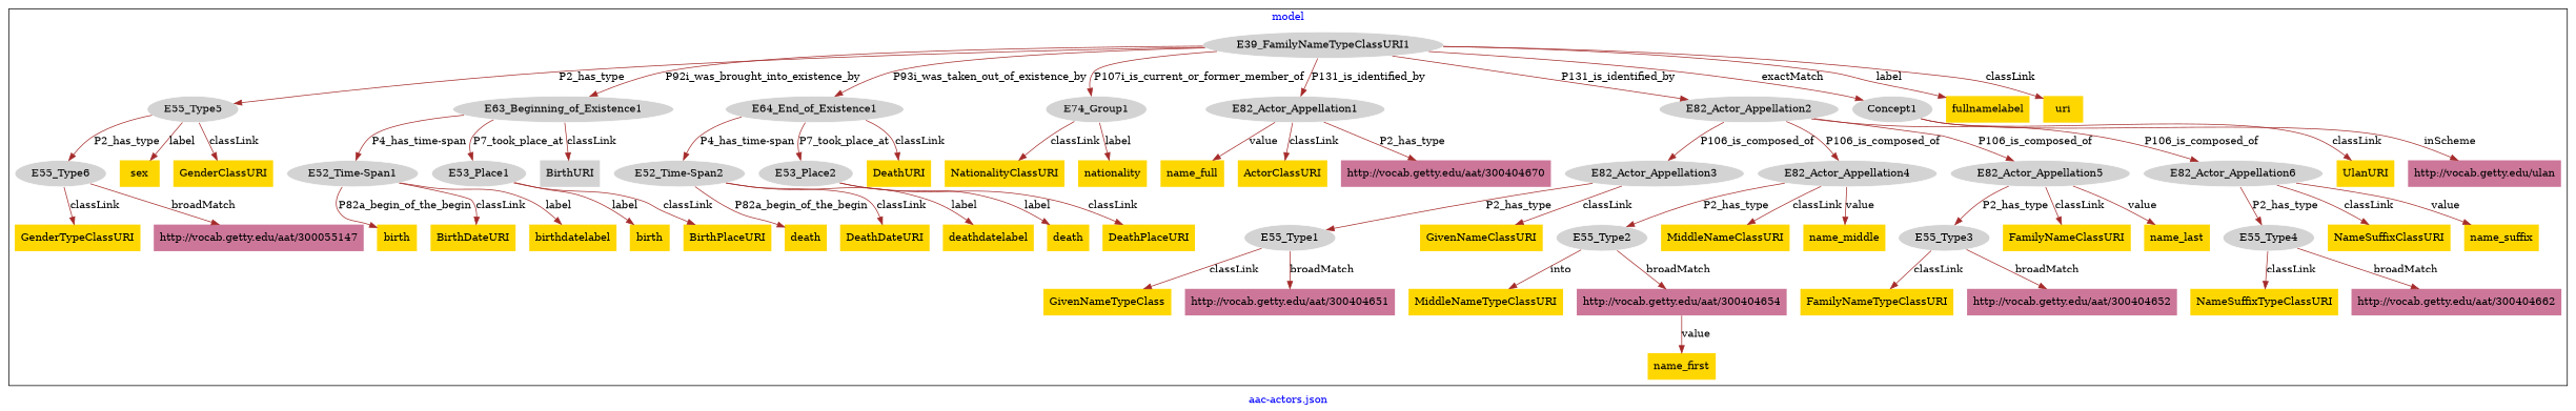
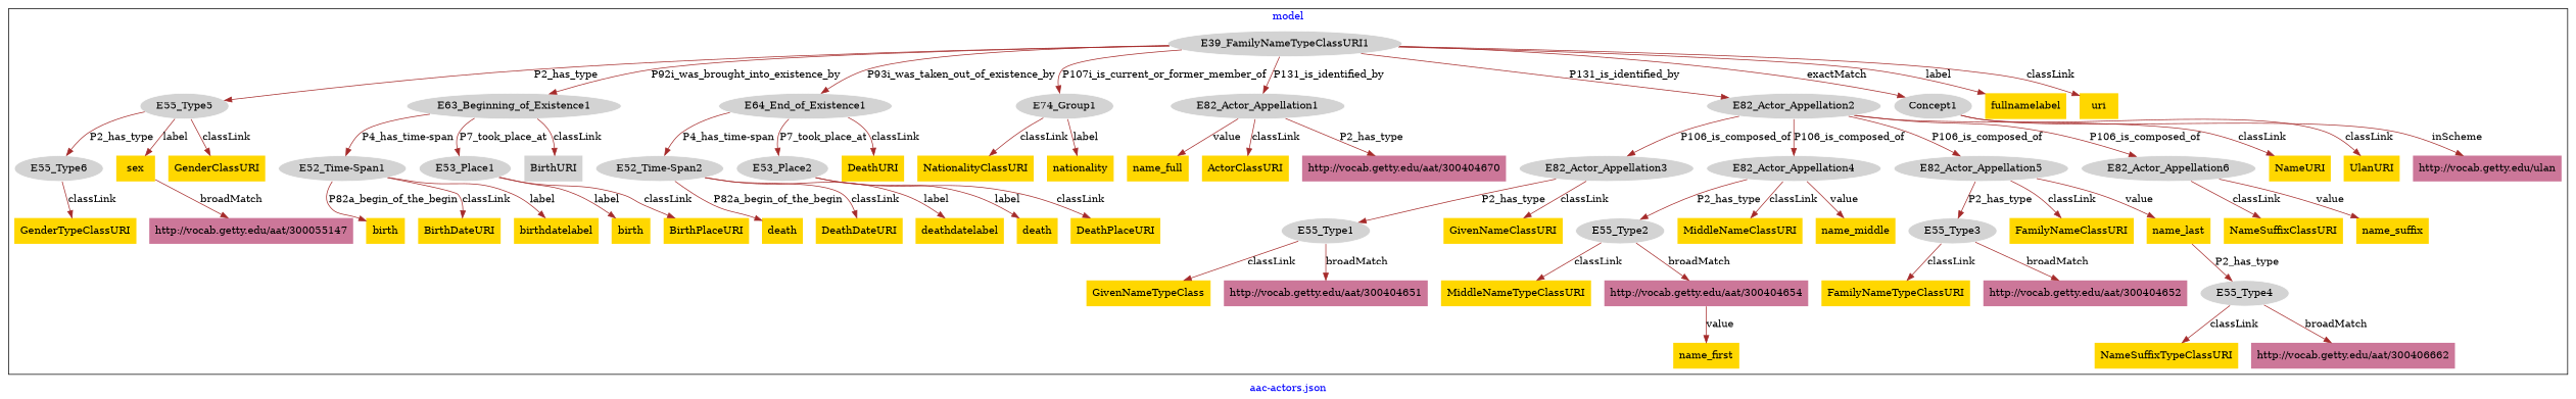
  digraph {
    fontcolor=blue
    label="aac-actors.json"
    remincross=true
    node [fillcolor=gold style=filled shape=plaintext]
    edge [color=brown fontcolor=black]
    n1 [color=white fillcolor=lightgray label=E39_FamilyNameTypeClassURI1 shape=""]
    n2 [color=white fillcolor=lightgray label=E55_Type5 shape=""]
    n3 [color=white fillcolor=lightgray label=E63_Beginning_of_Existence1 shape=""]
    n4 [color=white fillcolor=lightgray label=E64_End_of_Existence1 shape=""]
    n5 [color=white fillcolor=lightgray label=E74_Group1 shape=""]
    n6 [color=white fillcolor=lightgray label=E82_Actor_Appellation1 shape=""]
    n7 [color=white fillcolor=lightgray label=E82_Actor_Appellation2 shape=""]
    n8 [color=white fillcolor=lightgray label=Concept1 shape=""]
    n9 [color=white fillcolor=lightgray label=E55_Type6 shape=""]
    n10 [color=white fillcolor=lightgray label="E52_Time-Span1" shape=""]
    n11 [color=white fillcolor=lightgray label=E53_Place1 shape=""]
    n12 [color=white fillcolor=lightgray label="E52_Time-Span2" shape=""]
    n13 [color=white fillcolor=lightgray label=E53_Place2 shape=""]
    n14 [color=white fillcolor=lightgray label=E82_Actor_Appellation3 shape=""]
    n15 [color=white fillcolor=lightgray label=E82_Actor_Appellation4 shape=""]
    n16 [color=white fillcolor=lightgray label=E82_Actor_Appellation5 shape=""]
    n17 [color=white fillcolor=lightgray label=E82_Actor_Appellation6 shape=""]
    n18 [color=white fillcolor=lightgray label=E55_Type1 shape=""]
    n19 [color=white fillcolor=lightgray label=E55_Type2 shape=""]
    n20 [color=white fillcolor=lightgray label=E55_Type3 shape=""]
    n21 [color=white fillcolor=lightgray label=E55_Type4 shape=""]
    n22 [label=MiddleNameClassURI]
    n23 [label=DeathURI]
    n24 [label=NationalityClassURI]
    n25 [label=sex]
    n26 [label=nationality]
    n27 [label=GivenNameTypeClass]
    n28 [label=birth]
    n29 [label=name_full]
    n30 [label=name_first]
    n31 [label=UlanURI]
    n32 [label=GenderTypeClassURI]
    n33 [label=NameSuffixClassURI]
    n34 [label=GenderClassURI]
    n35 [label=MiddleNameTypeClassURI]
    n36 [fillcolor=lightgray label=BirthURI]
    n37 [label=death]
    n38 [label=name_middle]
    n39 [label=FamilyNameClassURI]
    n40 [label=FamilyNameTypeClassURI]
    n41 [label=NameSuffixTypeClassURI]
    n42 [label=birth]
    n43 [label=ActorClassURI]
    n44 [label=name_last]
    n45 [label=death]
    n46 [label=name_suffix]
    n47 [label=fullnamelabel]
+   n48 [label=NameURI]
    n49 [label=DeathDateURI]
    n50 [label=BirthPlaceURI]
    n51 [label=deathdatelabel]
    n52 [label=BirthDateURI]
    n53 [label=DeathPlaceURI]
    n54 [label=GivenNameClassURI]
    n55 [label=birthdatelabel]
    n56 [label=uri]
    n57 [fillcolor="#CC7799" label="http://vocab.getty.edu/aat/300404670"]
-   n58 [fillcolor="#CC7799" label="http://vocab.getty.edu/aat/300404662"]
+   n58 [fillcolor="#CC7799" label="http://vocab.getty.edu/aat/300406662"]
    n59 [fillcolor="#CC7799" label="http://vocab.getty.edu/aat/300404651"]
    n60 [fillcolor="#CC7799" label="http://vocab.getty.edu/aat/300404652"]
    n61 [fillcolor="#CC7799" label="http://vocab.getty.edu/aat/300404654"]
    n62 [fillcolor="#CC7799" label="http://vocab.getty.edu/ulan"]
    n63 [fillcolor="#CC7799" label="http://vocab.getty.edu/aat/300055147"]
    subgraph cluster_1 {
      label=model
      n1
      n2
      n3
      n4
      n5
      n6
      n7
      n8
      n9
      n10
      n11
      n12
      n13
      n14
      n15
      n16
      n17
      n18
      n19
      n20
      n21
      n22
      n23
      n24
      n25
      n26
      n27
      n28
      n29
      n30
      n31
      n32
      n33
      n34
      n35
      n36
      n37
      n38
      n39
      n40
      n41
      n42
      n43
      n44
      n45
      n46
      n47
+     n48
      n49
      n50
      n51
      n52
      n53
      n54
      n55
      n56
      n57
      n58
      n59
      n60
      n61
      n62
      n63
    }
    n1 -> n2 [label=P2_has_type]
    n1 -> n3 [label=P92i_was_brought_into_existence_by]
    n1 -> n4 [label=P93i_was_taken_out_of_existence_by]
    n1 -> n5 [label=P107i_is_current_or_former_member_of]
    n1 -> n6 [label=P131_is_identified_by]
    n1 -> n7 [label=P131_is_identified_by]
    n1 -> n8 [label=exactMatch]
    n1 -> n47 [label=label]
    n1 -> n56 [label=classLink]
    n2 -> n9 [label=P2_has_type]
    n2 -> n25 [label=label]
    n2 -> n34 [label=classLink]
    n3 -> n10 [label="P4_has_time-span"]
    n3 -> n11 [label=P7_took_place_at]
    n3 -> n36 [label=classLink]
    n4 -> n12 [label="P4_has_time-span"]
    n4 -> n13 [label=P7_took_place_at]
    n4 -> n23 [label=classLink]
    n5 -> n24 [label=classLink]
    n5 -> n26 [label=label]
    n6 -> n29 [label=value]
    n6 -> n43 [label=classLink]
    n6 -> n57 [label=P2_has_type]
    n7 -> n14 [label=P106_is_composed_of]
    n7 -> n15 [label=P106_is_composed_of]
    n7 -> n16 [label=P106_is_composed_of]
    n7 -> n17 [label=P106_is_composed_of]
+   n7 -> n48 [label=classLink]
    n8 -> n31 [label=classLink]
    n8 -> n62 [label=inScheme]
    n9 -> n32 [label=classLink]
-   n9 -> n63 [label=broadMatch]
+   n25 -> n63 [label=broadMatch]
    n10 -> n42 [label=P82a_begin_of_the_begin]
    n10 -> n52 [label=classLink]
    n10 -> n55 [label=label]
    n11 -> n28 [label=label]
    n11 -> n50 [label=classLink]
    n12 -> n45 [label=P82a_begin_of_the_begin]
    n12 -> n49 [label=classLink]
    n12 -> n51 [label=label]
    n13 -> n37 [label=label]
    n13 -> n53 [label=classLink]
    n14 -> n18 [label=P2_has_type]
    n14 -> n54 [label=classLink]
    n15 -> n19 [label=P2_has_type]
    n15 -> n22 [label=classLink]
    n15 -> n38 [label=value]
    n16 -> n20 [label=P2_has_type]
    n16 -> n39 [label=classLink]
    n16 -> n44 [label=value]
-   n17 -> n21 [label=P2_has_type]
+   n44 -> n21 [label=P2_has_type]
    n17 -> n33 [label=classLink]
    n17 -> n46 [label=value]
    n18 -> n27 [label=classLink]
    n18 -> n59 [label=broadMatch]
-   n19 -> n35 [label=into]
+   n19 -> n35 [label=classLink]
    n19 -> n61 [label=broadMatch]
    n20 -> n40 [label=classLink]
    n20 -> n60 [label=broadMatch]
    n21 -> n41 [label=classLink]
    n21 -> n58 [label=broadMatch]
    n61 -> n30 [label=value]
  }
